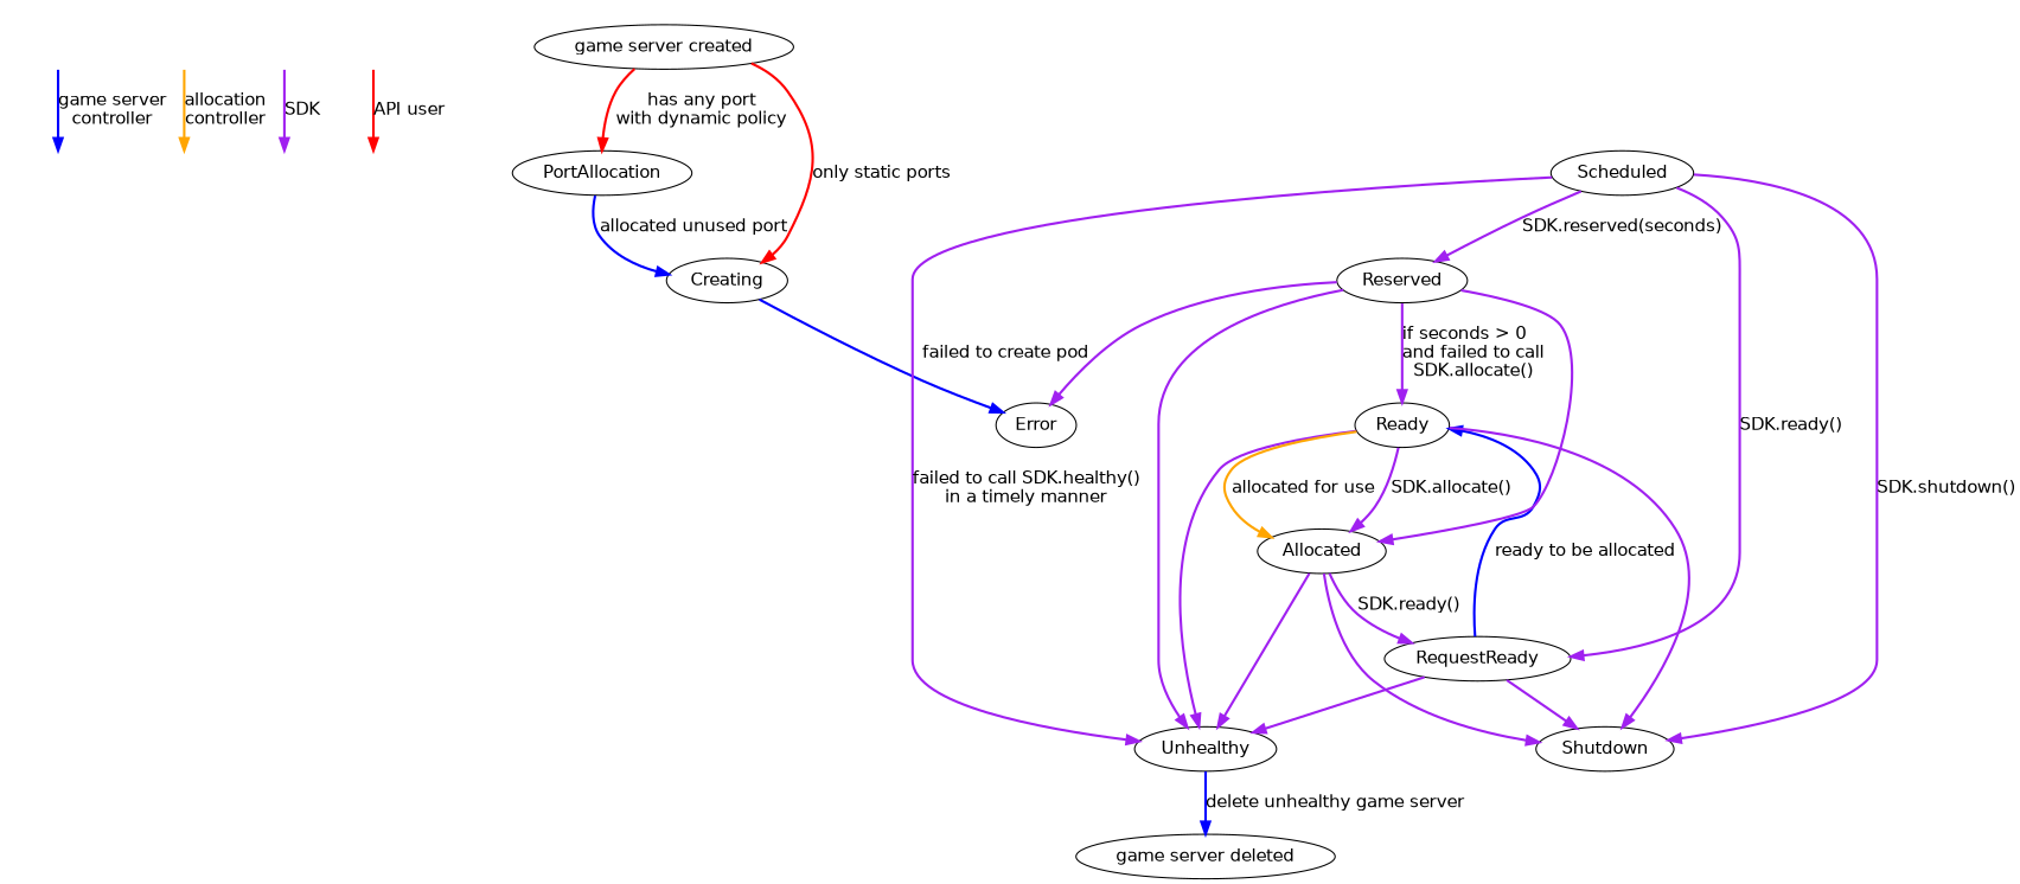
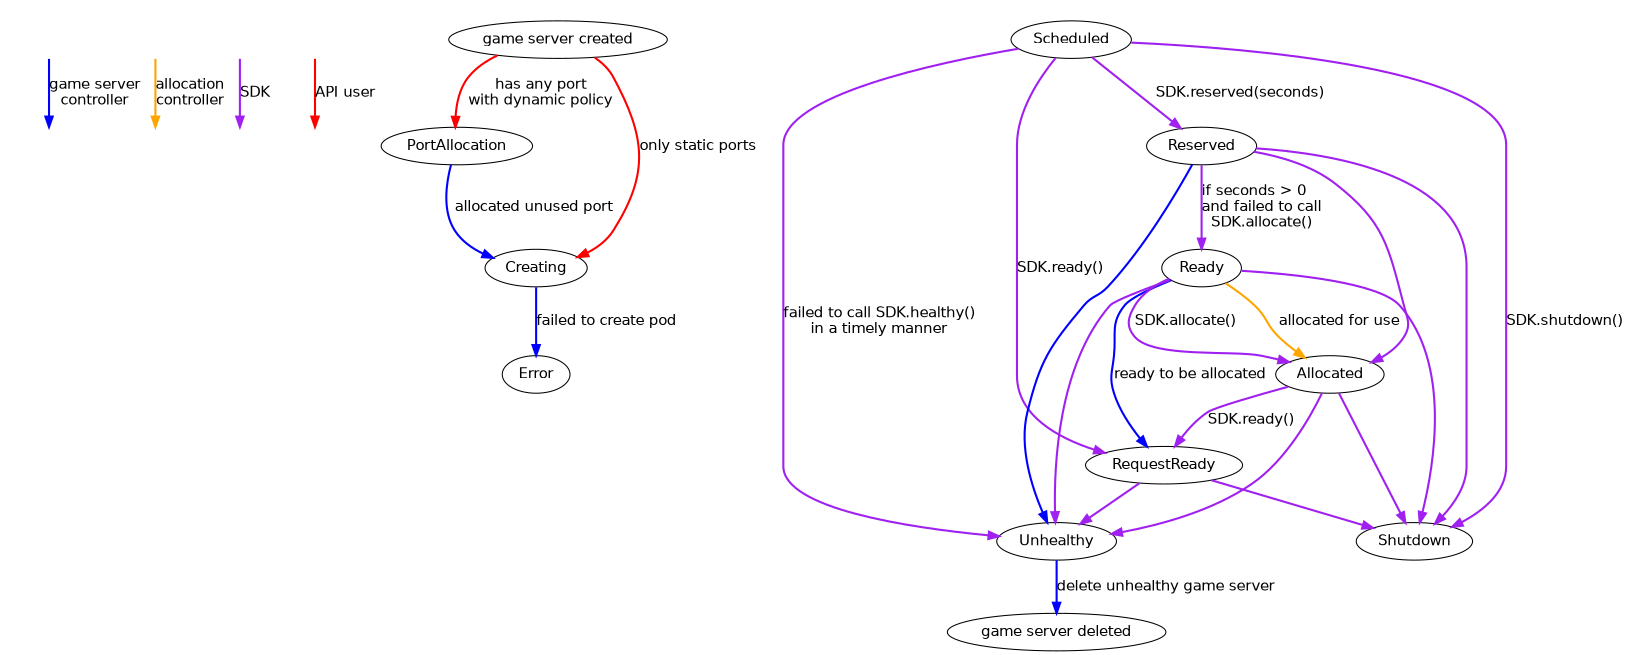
  digraph {
    fontname=helvetica
    node [fontname=helvetica]
    edge [color=purple fontname=helvetica penwidth=2]
    s1 [style=invis]
    s2 [style=invis]
    s3 [style=invis]
    s4 [style=invis]
    s5 [style=invis]
    s6 [style=invis]
    s7 [style=invis]
    s8 [style=invis]
    n9 [label="game server created"]
    PortAllocation
    Creating
    Error
    Scheduled
    RequestReady
    Reserved
    Shutdown
    Unhealthy
    Ready
    Allocated
    n20 [label="game server deleted"]
    subgraph cluster_1 {
      style=invis
      s1
      s2
      s3
      s4
      s5
      s6
      s7
      s8
    }
    s1 -> s2 [color=red label="API user"]
    s3 -> s4 [label=SDK]
    s5 -> s6 [color=orange label="allocation\ncontroller"]
    s7 -> s8 [color=blue label="game server\ncontroller"]
    n9 -> PortAllocation [color=red label="has any port\nwith dynamic policy"]
    n9 -> Creating [color=red label="only static ports"]
    PortAllocation -> Creating [color=blue label="allocated unused port"]
    Creating -> Error [color=blue label="failed to create pod"]
    Scheduled -> RequestReady [label="SDK.ready()"]
    Scheduled -> Reserved [label="SDK.reserved(seconds)"]
    Scheduled -> Shutdown [label="SDK.shutdown()"]
    Scheduled -> Unhealthy [label="failed to call SDK.healthy()\nin a timely manner"]
    RequestReady -> Shutdown
    RequestReady -> Unhealthy
-   RequestReady -> Ready [color=blue label="ready to be allocated"]
-   Reserved -> Error
-   Reserved -> Unhealthy
+   Ready -> RequestReady [color=blue label="ready to be allocated"]
+   Reserved -> Shutdown
+   Reserved -> Unhealthy [color=blue]
    Reserved -> Ready [label="if seconds > 0  \land failed to call  \lSDK.allocate()  "]
    Reserved -> Allocated
    Unhealthy -> n20 [color=blue label="delete unhealthy game server"]
    Ready -> Shutdown
    Ready -> Unhealthy
    Ready -> Allocated [color=orange label="allocated for use"]
    Ready -> Allocated [label="SDK.allocate()   "]
    Allocated -> RequestReady [label="SDK.ready()"]
    Allocated -> Shutdown
    Allocated -> Unhealthy
  }
